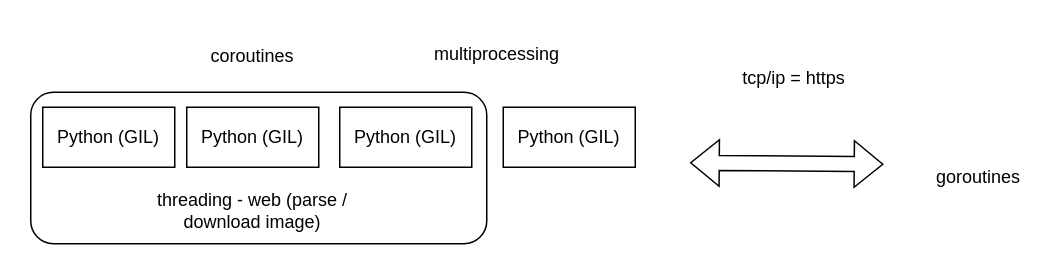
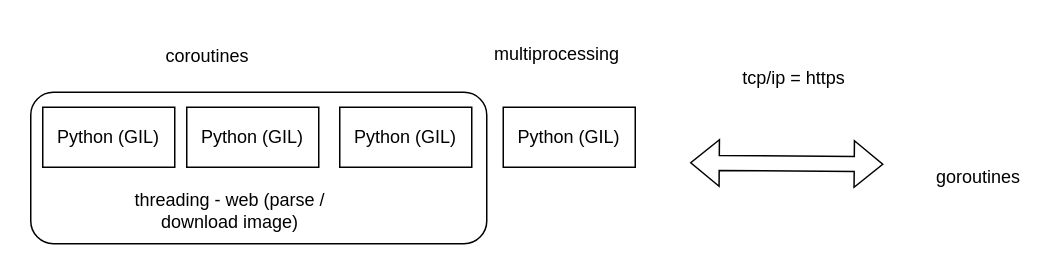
  <mxCell id="0" />
  <mxCell id="1" parent="0" />
  <mxCell id="2" value="" style="rounded=1;whiteSpace=wrap;html=1;" vertex="1" parent="1"><mxGeometry x="20" y="61" width="304" height="101" as="geometry" /></mxCell>
  <mxCell id="3" value="Python (GIL)" style="rounded=0;whiteSpace=wrap;html=1;" vertex="1" parent="1"><mxGeometry x="226" y="71" width="88" height="40" as="geometry" /></mxCell>
  <mxCell id="4" value="Python (GIL)" style="rounded=0;whiteSpace=wrap;html=1;" vertex="1" parent="1"><mxGeometry x="335" y="71" width="88" height="40" as="geometry" /></mxCell>
- <mxCell id="5" value="multiprocessing" style="text;html=1;strokeColor=none;fillColor=none;align=center;verticalAlign=middle;whiteSpace=wrap;rounded=0;" vertex="1" parent="1"><mxGeometry x="275" y="20" width="112" height="32" as="geometry" /></mxCell>
+ <mxCell id="5" value="multiprocessing" style="text;html=1;strokeColor=none;fillColor=none;align=center;verticalAlign=middle;whiteSpace=wrap;rounded=0;" vertex="1" parent="1"><mxGeometry x="315" y="20" width="112" height="32" as="geometry" /></mxCell>
  <mxCell id="6" value="Python (GIL)" style="rounded=0;whiteSpace=wrap;html=1;" vertex="1" parent="1"><mxGeometry x="124" y="71" width="88" height="40" as="geometry" /></mxCell>
  <mxCell id="7" value="Python (GIL)" style="rounded=0;whiteSpace=wrap;html=1;" vertex="1" parent="1"><mxGeometry x="28" y="71" width="88" height="40" as="geometry" /></mxCell>
- <mxCell id="8" value="threading - web (parse / download image)" style="text;html=1;strokeColor=none;fillColor=none;align=center;verticalAlign=middle;whiteSpace=wrap;rounded=0;" vertex="1" parent="1"><mxGeometry x="78" y="124" width="180" height="32" as="geometry" /></mxCell>
- <mxCell id="9" value="coroutines" style="text;html=1;strokeColor=none;fillColor=none;align=center;verticalAlign=middle;whiteSpace=wrap;rounded=0;" vertex="1" parent="1"><mxGeometry x="138" y="22" width="60" height="30" as="geometry" /></mxCell>
+ <mxCell id="8" value="threading - web (parse / download image)" style="text;html=1;strokeColor=none;fillColor=none;align=center;verticalAlign=middle;whiteSpace=wrap;rounded=0;" vertex="1" parent="1"><mxGeometry x="63" y="124" width="180" height="32" as="geometry" /></mxCell>
+ <mxCell id="9" value="coroutines" style="text;html=1;strokeColor=none;fillColor=none;align=center;verticalAlign=middle;whiteSpace=wrap;rounded=0;" vertex="1" parent="1"><mxGeometry x="108" y="22" width="60" height="30" as="geometry" /></mxCell>
  <mxCell id="10" value="goroutines" style="text;html=1;strokeColor=none;fillColor=none;align=center;verticalAlign=middle;whiteSpace=wrap;rounded=0;" vertex="1" parent="1"><mxGeometry x="622" y="103" width="60" height="30" as="geometry" /></mxCell>
  <mxCell id="11" value="" style="shape=flexArrow;endArrow=classic;startArrow=classic;html=1;rounded=0;" edge="1" parent="1"><mxGeometry width="100" height="100" relative="1" as="geometry"><mxPoint x="459.5" y="108" as="sourcePoint" /><mxPoint x="588.5" y="109" as="targetPoint" /></mxGeometry></mxCell>
  <mxCell id="12" value="tcp/ip = https" style="text;html=1;strokeColor=none;fillColor=none;align=center;verticalAlign=middle;whiteSpace=wrap;rounded=0;" vertex="1" parent="1"><mxGeometry x="475" y="37" width="108" height="30" as="geometry" /></mxCell>
